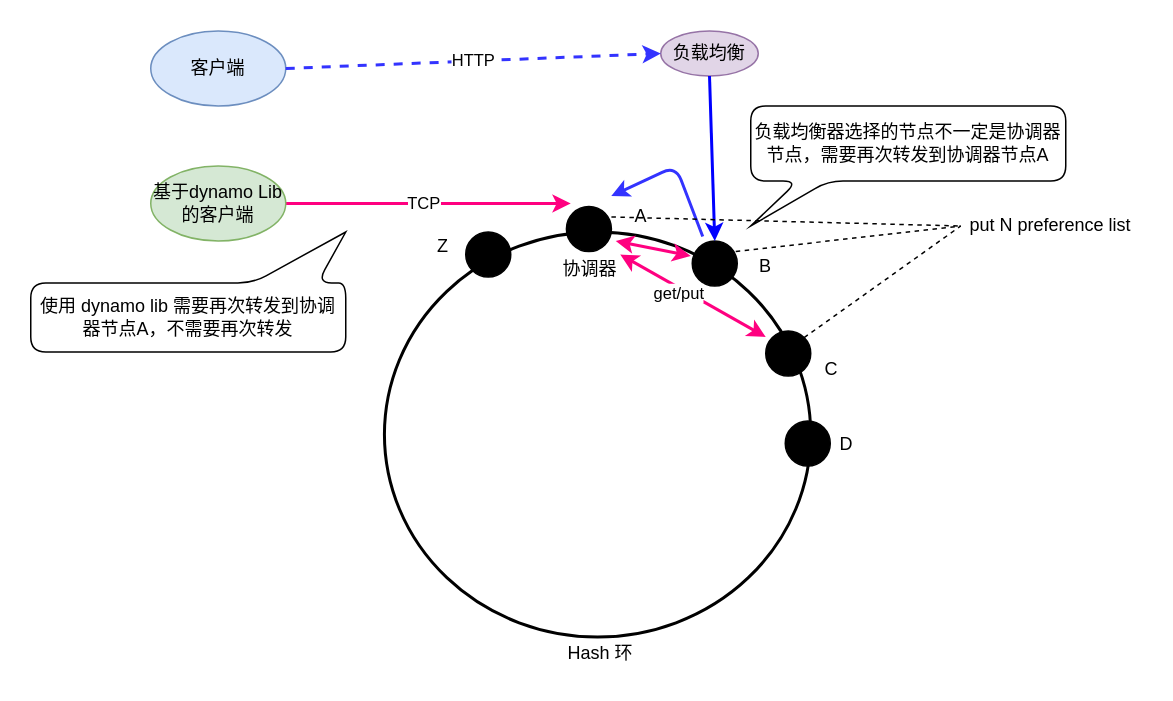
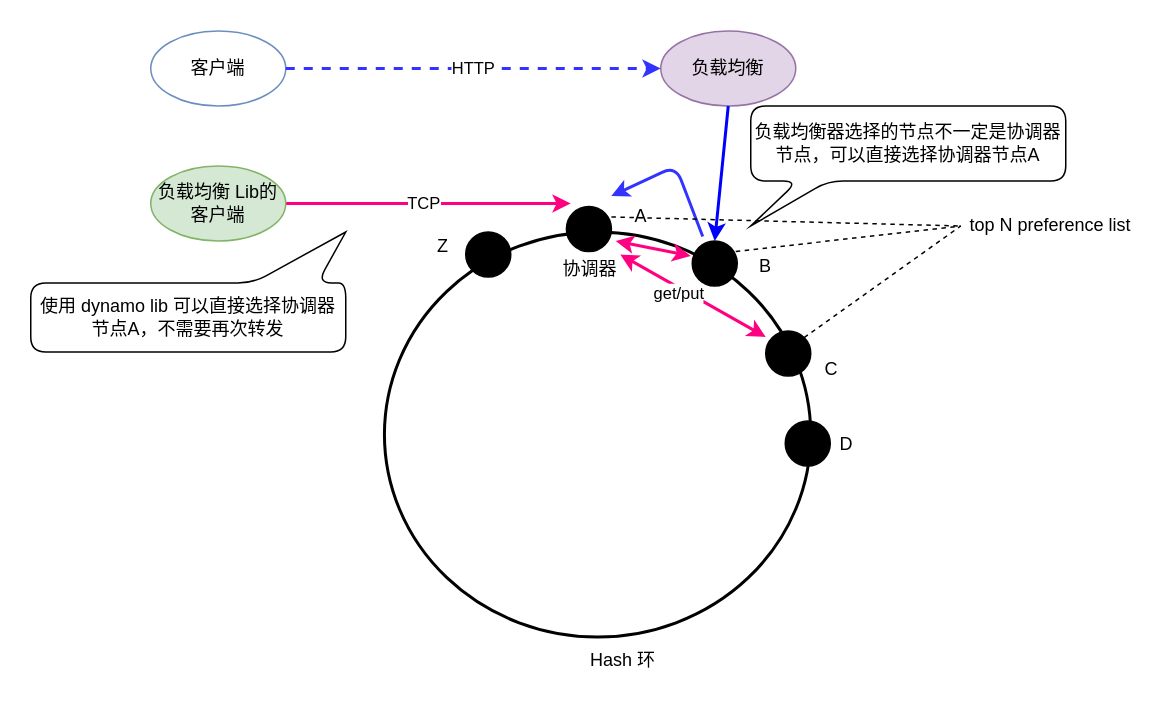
  <mxCell id="0" />
  <mxCell id="1" parent="0" />
  <mxCell id="2" value="" style="ellipse;whiteSpace=wrap;html=1;strokeWidth=2;" parent="1" vertex="1"><mxGeometry x="255.79" y="154" width="284.21" height="270" as="geometry" /></mxCell>
  <mxCell id="3" value="" style="endArrow=classic;html=1;exitX=1;exitY=0.5;exitDx=0;exitDy=0;strokeWidth=2;strokeColor=#FF0080;" parent="1" source="5" edge="1"><mxGeometry width="50" height="50" relative="1" as="geometry"><mxPoint x="200" y="140" as="sourcePoint" /><mxPoint x="380" y="135" as="targetPoint" /></mxGeometry></mxCell>
  <mxCell id="4" value="TCP" style="edgeLabel;html=1;align=center;verticalAlign=middle;resizable=0;points=[];" parent="3" vertex="1" connectable="0"><mxGeometry x="-0.037" y="1" relative="1" as="geometry"><mxPoint as="offset" /></mxGeometry></mxCell>
- <mxCell id="5" value="基于dynamo Lib的客户端" style="ellipse;whiteSpace=wrap;html=1;fillColor=#d5e8d4;strokeColor=#82b366;" parent="1" vertex="1"><mxGeometry x="100" y="110" width="90" height="50" as="geometry" /></mxCell>
- <mxCell id="6" value="客户端" style="ellipse;whiteSpace=wrap;html=1;fillColor=#dae8fc;strokeColor=#6c8ebf;" parent="1" vertex="1"><mxGeometry x="100" y="20" width="90" height="50" as="geometry" /></mxCell>
- <mxCell id="7" value="负载均衡" style="ellipse;whiteSpace=wrap;html=1;fillColor=#e1d5e7;strokeColor=#9673a6;" parent="1" vertex="1"><mxGeometry x="440" y="20" width="65" height="30" as="geometry" /></mxCell>
+ <mxCell id="5" value="负载均衡 Lib的客户端" style="ellipse;whiteSpace=wrap;html=1;fillColor=#d5e8d4;strokeColor=#82b366;" parent="1" vertex="1"><mxGeometry x="100" y="110" width="90" height="50" as="geometry" /></mxCell>
+ <mxCell id="6" value="客户端" style="ellipse;whiteSpace=wrap;html=1;fillColor=#ffffff;strokeColor=#6c8ebf;" parent="1" vertex="1"><mxGeometry x="100" y="20" width="90" height="50" as="geometry" /></mxCell>
+ <mxCell id="7" value="负载均衡" style="ellipse;whiteSpace=wrap;html=1;fillColor=#e1d5e7;strokeColor=#9673a6;" parent="1" vertex="1"><mxGeometry x="440" y="20" width="90" height="50" as="geometry" /></mxCell>
  <mxCell id="8" value="HTTP" style="endArrow=classic;html=1;exitX=1;exitY=0.5;exitDx=0;exitDy=0;entryX=0;entryY=0.5;entryDx=0;entryDy=0;strokeWidth=2;strokeColor=#3333FF;dashed=1;" parent="1" source="6" target="7" edge="1"><mxGeometry width="50" height="50" relative="1" as="geometry"><mxPoint x="440" y="210" as="sourcePoint" /><mxPoint x="490" y="160" as="targetPoint" /></mxGeometry></mxCell>
  <mxCell id="9" value="" style="ellipse;whiteSpace=wrap;html=1;aspect=fixed;fillColor=#000000;" parent="1" vertex="1"><mxGeometry x="377.11" y="137" width="30" height="30" as="geometry" /></mxCell>
  <mxCell id="10" value="" style="ellipse;whiteSpace=wrap;html=1;aspect=fixed;fillColor=#000000;" parent="1" vertex="1"><mxGeometry x="461" y="160" width="30" height="30" as="geometry" /></mxCell>
  <mxCell id="11" value="" style="ellipse;whiteSpace=wrap;html=1;aspect=fixed;fillColor=#000000;" parent="1" vertex="1"><mxGeometry x="510" y="220" width="30" height="30" as="geometry" /></mxCell>
  <mxCell id="12" value="A" style="text;html=1;strokeColor=none;fillColor=none;align=center;verticalAlign=middle;whiteSpace=wrap;rounded=0;" parent="1" vertex="1"><mxGeometry x="407.11" y="134" width="40" height="20" as="geometry" /></mxCell>
  <mxCell id="13" value="B" style="text;html=1;strokeColor=none;fillColor=none;align=center;verticalAlign=middle;whiteSpace=wrap;rounded=0;" parent="1" vertex="1"><mxGeometry x="490" y="167" width="40" height="20" as="geometry" /></mxCell>
  <mxCell id="14" value="C" style="text;html=1;strokeColor=none;fillColor=none;align=center;verticalAlign=middle;whiteSpace=wrap;rounded=0;" parent="1" vertex="1"><mxGeometry x="534.21" y="236" width="40" height="20" as="geometry" /></mxCell>
- <mxCell id="15" value="Hash 环" style="text;html=1;strokeColor=none;fillColor=none;align=center;verticalAlign=middle;whiteSpace=wrap;rounded=0;" parent="1" vertex="1"><mxGeometry x="370" y="425" width="60" height="20" as="geometry" /></mxCell>
+ <mxCell id="15" value="Hash 环" style="text;html=1;strokeColor=none;fillColor=none;align=center;verticalAlign=middle;whiteSpace=wrap;rounded=0;" parent="1" vertex="1"><mxGeometry x="385" y="430" width="60" height="20" as="geometry" /></mxCell>
  <mxCell id="16" value="" style="endArrow=classic;html=1;exitX=0.5;exitY=1;exitDx=0;exitDy=0;entryX=0.5;entryY=0;entryDx=0;entryDy=0;strokeColor=#0000FF;strokeWidth=2;" parent="1" source="7" target="10" edge="1"><mxGeometry width="50" height="50" relative="1" as="geometry"><mxPoint x="440" y="250" as="sourcePoint" /><mxPoint x="490" y="200" as="targetPoint" /></mxGeometry></mxCell>
  <mxCell id="17" value="" style="endArrow=classic;html=1;strokeColor=#3333FF;strokeWidth=2;exitX=0.233;exitY=-0.1;exitDx=0;exitDy=0;exitPerimeter=0;" parent="1" source="10" edge="1"><mxGeometry width="50" height="50" relative="1" as="geometry"><mxPoint x="470" y="150" as="sourcePoint" /><mxPoint x="407" y="130" as="targetPoint" /><Array as="points"><mxPoint x="450" y="110" /></Array></mxGeometry></mxCell>
- <mxCell id="18" value="负载均衡器选择的节点不一定是协调器节点，需要再次转发到协调器节点A" style="shape=callout;whiteSpace=wrap;html=1;perimeter=calloutPerimeter;strokeWidth=1;fillColor=#FFFFFF;size=30;position=0.15;position2=0;rounded=1;" parent="1" vertex="1"><mxGeometry x="500" y="70" width="210" height="80" as="geometry" /></mxCell>
- <mxCell id="19" value="使用 dynamo lib 需要再次转发到协调器节点A，不需要再次转发" style="shape=callout;whiteSpace=wrap;html=1;perimeter=calloutPerimeter;strokeWidth=1;fillColor=#FFFFFF;size=34;position=0.09;position2=0;rounded=1;base=43;direction=west;" parent="1" vertex="1"><mxGeometry x="20" y="154" width="210" height="80" as="geometry" /></mxCell>
+ <mxCell id="18" value="负载均衡器选择的节点不一定是协调器节点，可以直接选择协调器节点A" style="shape=callout;whiteSpace=wrap;html=1;perimeter=calloutPerimeter;strokeWidth=1;fillColor=#FFFFFF;size=30;position=0.15;position2=0;rounded=1;" parent="1" vertex="1"><mxGeometry x="500" y="70" width="210" height="80" as="geometry" /></mxCell>
+ <mxCell id="19" value="使用 dynamo lib 可以直接选择协调器节点A，不需要再次转发" style="shape=callout;whiteSpace=wrap;html=1;perimeter=calloutPerimeter;strokeWidth=1;fillColor=#FFFFFF;size=34;position=0.09;position2=0;rounded=1;base=43;direction=west;" parent="1" vertex="1"><mxGeometry x="20" y="154" width="210" height="80" as="geometry" /></mxCell>
  <mxCell id="20" value="" style="endArrow=none;dashed=1;html=1;strokeColor=#000000;strokeWidth=1;exitX=0;exitY=0.5;exitDx=0;exitDy=0;" parent="1" source="12" edge="1"><mxGeometry width="50" height="50" relative="1" as="geometry"><mxPoint x="730" y="270" as="sourcePoint" /><mxPoint x="640" y="150" as="targetPoint" /></mxGeometry></mxCell>
  <mxCell id="21" value="" style="endArrow=none;dashed=1;html=1;strokeColor=#000000;strokeWidth=1;exitX=0;exitY=0;exitDx=0;exitDy=0;" parent="1" source="13" edge="1"><mxGeometry width="50" height="50" relative="1" as="geometry"><mxPoint x="440" y="280" as="sourcePoint" /><mxPoint x="640" y="150" as="targetPoint" /></mxGeometry></mxCell>
  <mxCell id="22" value="" style="endArrow=none;dashed=1;html=1;strokeColor=#000000;strokeWidth=1;exitX=1;exitY=0;exitDx=0;exitDy=0;" parent="1" source="11" edge="1"><mxGeometry width="50" height="50" relative="1" as="geometry"><mxPoint x="440" y="280" as="sourcePoint" /><mxPoint x="640" y="150" as="targetPoint" /></mxGeometry></mxCell>
- <mxCell id="23" value="put N preference list" style="text;html=1;strokeColor=none;fillColor=none;align=center;verticalAlign=middle;whiteSpace=wrap;rounded=0;" parent="1" vertex="1"><mxGeometry x="640" y="140" width="120" height="20" as="geometry" /></mxCell>
+ <mxCell id="23" value="top N preference list" style="text;html=1;strokeColor=none;fillColor=none;align=center;verticalAlign=middle;whiteSpace=wrap;rounded=0;" parent="1" vertex="1"><mxGeometry x="640" y="140" width="120" height="20" as="geometry" /></mxCell>
  <mxCell id="24" value="" style="ellipse;whiteSpace=wrap;html=1;aspect=fixed;fillColor=#000000;" parent="1" vertex="1"><mxGeometry x="310" y="154" width="30" height="30" as="geometry" /></mxCell>
  <mxCell id="25" value="Z" style="text;html=1;strokeColor=none;fillColor=none;align=center;verticalAlign=middle;whiteSpace=wrap;rounded=0;" parent="1" vertex="1"><mxGeometry x="275" y="154" width="40" height="20" as="geometry" /></mxCell>
  <mxCell id="26" value="协调器" style="text;html=1;strokeColor=none;fillColor=none;align=center;verticalAlign=middle;whiteSpace=wrap;rounded=0;" parent="1" vertex="1"><mxGeometry x="373" y="169" width="40" height="20" as="geometry" /></mxCell>
  <mxCell id="27" value="" style="endArrow=classic;startArrow=classic;html=1;strokeColor=#FF0080;strokeWidth=2;" parent="1" edge="1"><mxGeometry width="50" height="50" relative="1" as="geometry"><mxPoint x="410" y="160" as="sourcePoint" /><mxPoint x="460" y="170" as="targetPoint" /></mxGeometry></mxCell>
  <mxCell id="28" value="" style="endArrow=classic;startArrow=classic;html=1;strokeColor=#FF0080;strokeWidth=2;exitX=1;exitY=0;exitDx=0;exitDy=0;" parent="1" source="26" edge="1"><mxGeometry width="50" height="50" relative="1" as="geometry"><mxPoint x="440" y="240" as="sourcePoint" /><mxPoint x="510" y="224" as="targetPoint" /></mxGeometry></mxCell>
  <mxCell id="29" value="get/put" style="edgeLabel;html=1;align=center;verticalAlign=middle;resizable=0;points=[];" parent="28" vertex="1" connectable="0"><mxGeometry x="-0.17" y="-3" relative="1" as="geometry"><mxPoint as="offset" /></mxGeometry></mxCell>
  <mxCell id="30" value="" style="ellipse;whiteSpace=wrap;html=1;aspect=fixed;fillColor=#000000;" vertex="1" parent="1"><mxGeometry x="523" y="280" width="30" height="30" as="geometry" /></mxCell>
  <mxCell id="31" value="D" style="text;html=1;strokeColor=none;fillColor=none;align=center;verticalAlign=middle;whiteSpace=wrap;rounded=0;" vertex="1" parent="1"><mxGeometry x="544.21" y="286" width="40" height="20" as="geometry" /></mxCell>
